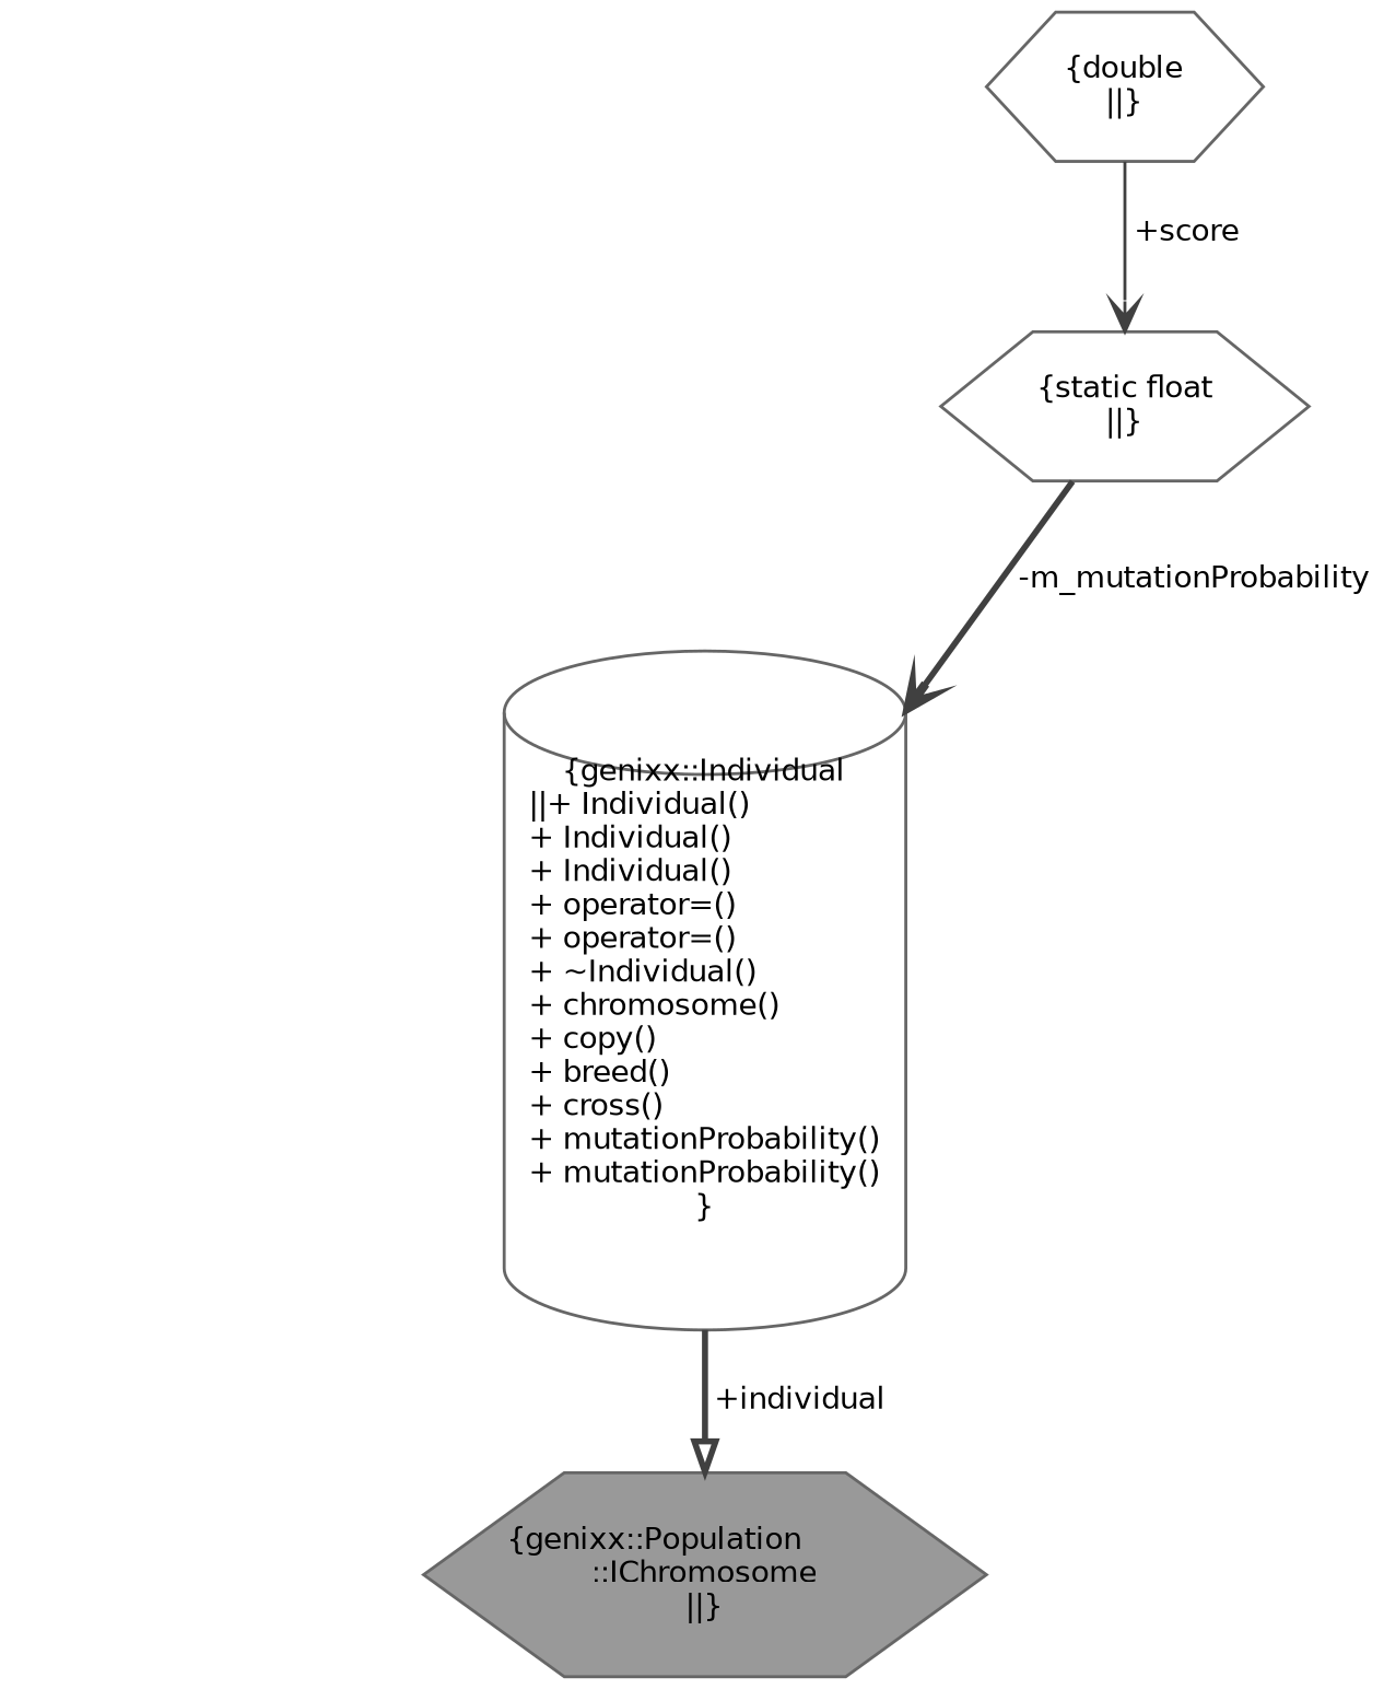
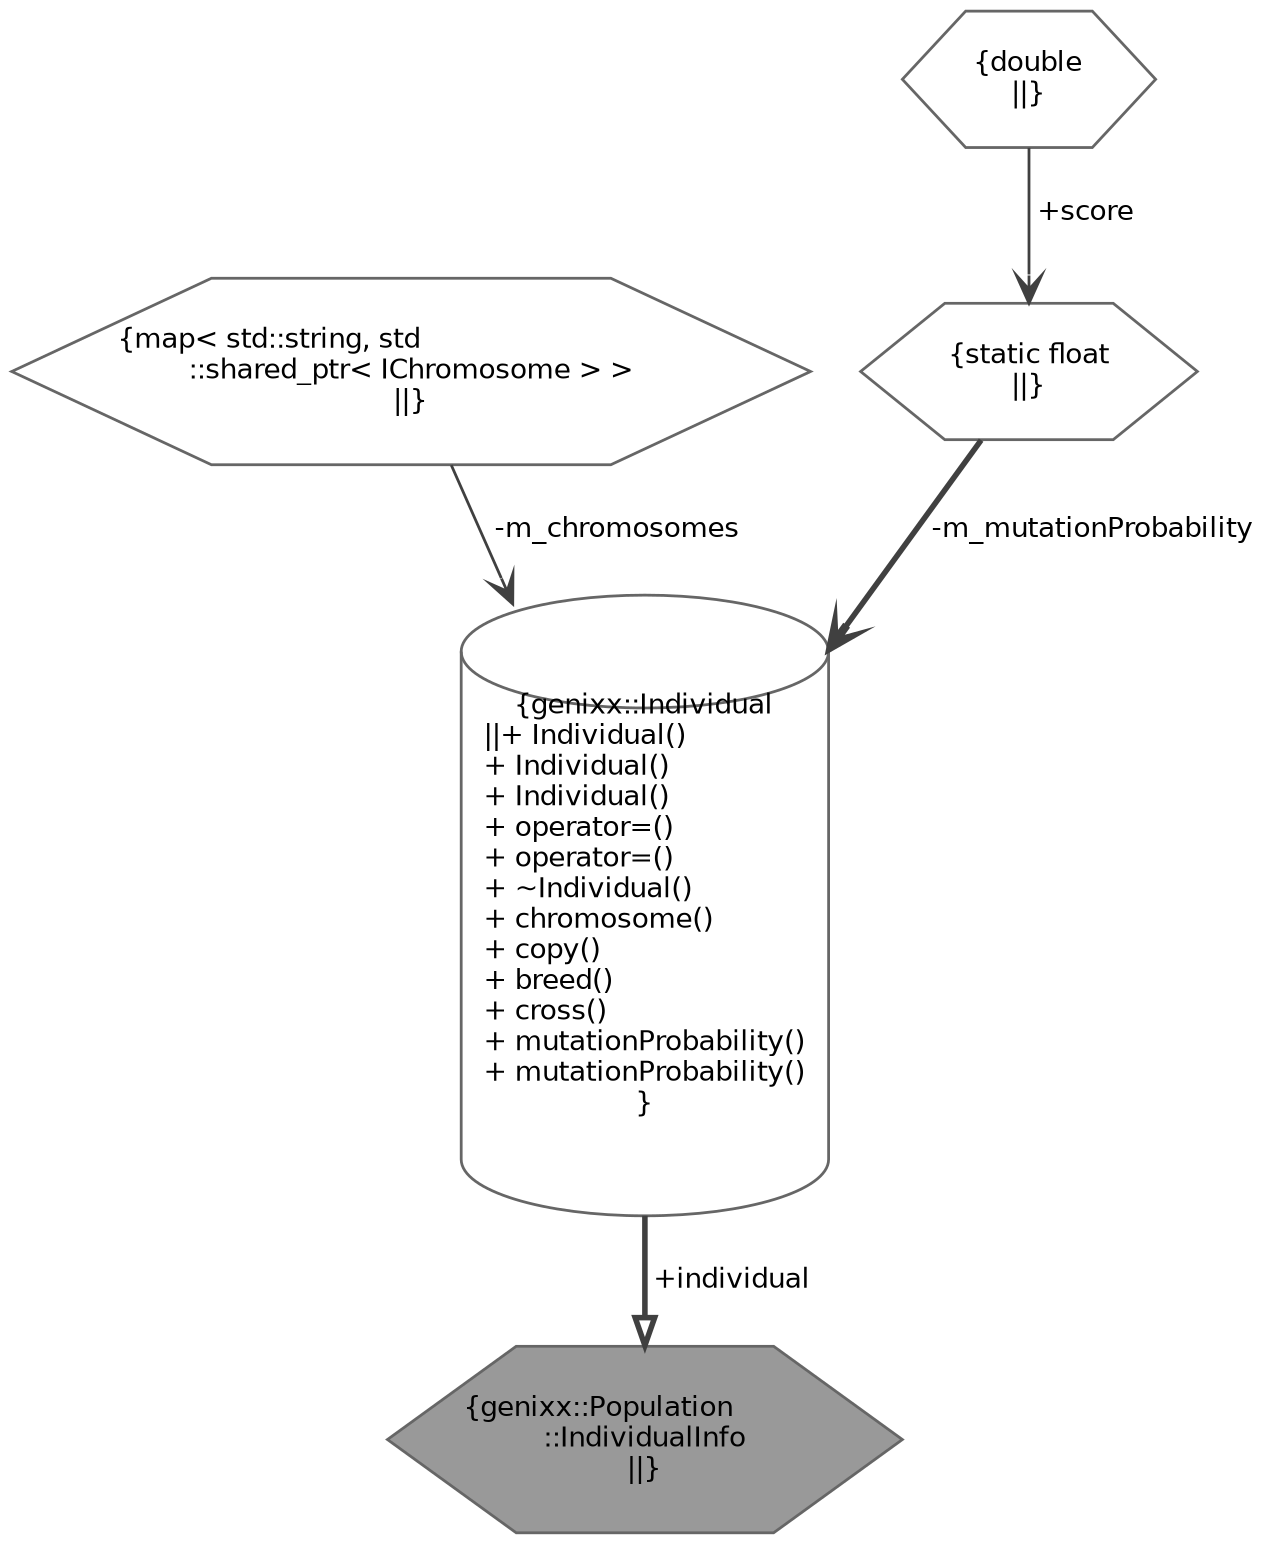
  digraph {
    node [color=gray40 fillcolor=white fontname=Helvetica fontsize=10 shape=hexagon style=filled]
    edge [arrowhead=vee color=grey25 fontname=Helvetica fontsize=10 labelfontname=Helvetica labelfontsize=10 style=bold]
-   n1 [fillcolor=grey60 fontcolor=black height=0.2 label="{genixx::Population\l::IChromosome\n||}" width=0.4]
+   n1 [fillcolor=grey60 fontcolor=black height=0.2 label="{genixx::Population\l::IndividualInfo\n||}" width=0.4]
    n2 [height=0.2 label="{genixx::Individual\n||+ Individual()\l+ Individual()\l+ Individual()\l+ operator=()\l+ operator=()\l+ ~Individual()\l+ chromosome()\l+ copy()\l+ breed()\l+ cross()\l+ mutationProbability()\l+ mutationProbability()\l}" shape=cylinder width=0.4]
+   n3 [height=0.2 label="{map\< std::string, std\l::shared_ptr\< IChromosome \> \>\n||}" width=0.4]
    n4 [height=0.2 label="{static float\n||}" width=0.4]
    n5 [height=0.2 label="{double\n||}" width=0.4]
    n2 -> n1 [arrowhead=onormal label=" +individual"]
+   n3 -> n2 [label=" -m_chromosomes" style=solid]
    n4 -> n2 [label=" -m_mutationProbability"]
    n5 -> n4 [label=" +score" style=solid]
  }
